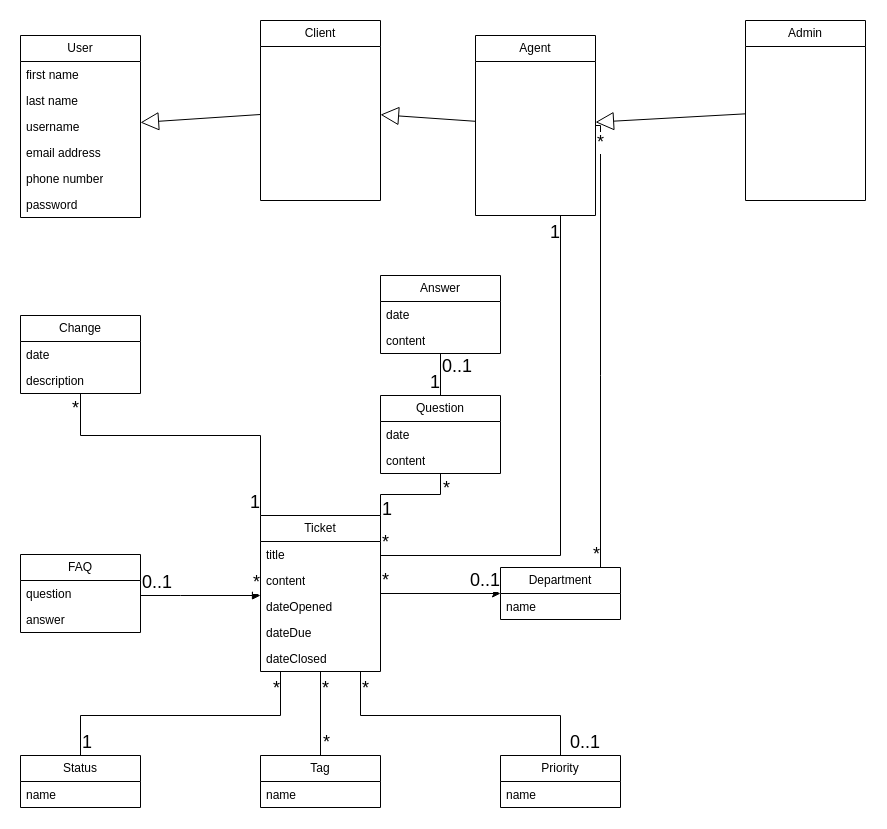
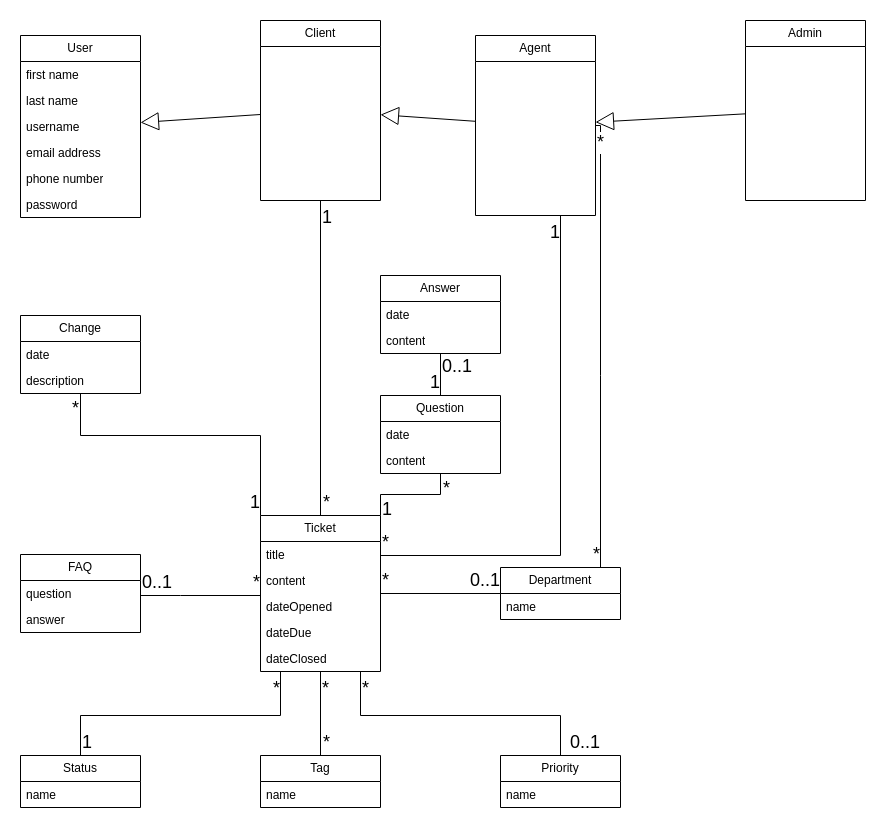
  <mxCell id="0" />
  <mxCell id="1" parent="0" />
  <mxCell id="2" value="Tag" style="swimlane;fontStyle=0;childLayout=stackLayout;horizontal=1;startSize=26;fillColor=none;horizontalStack=0;resizeParent=1;resizeParentMax=0;resizeLast=0;collapsible=1;marginBottom=0;whiteSpace=wrap;html=1;" parent="1" vertex="1"><mxGeometry x="260" y="755" width="120" height="52" as="geometry" /></mxCell>
  <mxCell id="3" value="name" style="text;strokeColor=none;fillColor=none;align=left;verticalAlign=top;spacingLeft=4;spacingRight=4;overflow=hidden;rotatable=0;points=[[0,0.5],[1,0.5]];portConstraint=eastwest;whiteSpace=wrap;html=1;" parent="2" vertex="1"><mxGeometry y="26" width="120" height="26" as="geometry" /></mxCell>
  <mxCell id="4" value="FAQ" style="swimlane;fontStyle=0;childLayout=stackLayout;horizontal=1;startSize=26;fillColor=none;horizontalStack=0;resizeParent=1;resizeParentMax=0;resizeLast=0;collapsible=1;marginBottom=0;whiteSpace=wrap;html=1;" parent="1" vertex="1"><mxGeometry x="20" y="554" width="120" height="78" as="geometry" /></mxCell>
  <mxCell id="5" value="question" style="text;strokeColor=none;fillColor=none;align=left;verticalAlign=top;spacingLeft=4;spacingRight=4;overflow=hidden;rotatable=0;points=[[0,0.5],[1,0.5]];portConstraint=eastwest;whiteSpace=wrap;html=1;" parent="4" vertex="1"><mxGeometry y="26" width="120" height="26" as="geometry" /></mxCell>
  <mxCell id="6" value="answer" style="text;strokeColor=none;fillColor=none;align=left;verticalAlign=top;spacingLeft=4;spacingRight=4;overflow=hidden;rotatable=0;points=[[0,0.5],[1,0.5]];portConstraint=eastwest;whiteSpace=wrap;html=1;" parent="4" vertex="1"><mxGeometry y="52" width="120" height="26" as="geometry" /></mxCell>
  <mxCell id="7" value="Department" style="swimlane;fontStyle=0;childLayout=stackLayout;horizontal=1;startSize=26;fillColor=none;horizontalStack=0;resizeParent=1;resizeParentMax=0;resizeLast=0;collapsible=1;marginBottom=0;whiteSpace=wrap;html=1;" parent="1" vertex="1"><mxGeometry x="500" y="567" width="120" height="52" as="geometry" /></mxCell>
  <mxCell id="8" value="name" style="text;strokeColor=none;fillColor=none;align=left;verticalAlign=top;spacingLeft=4;spacingRight=4;overflow=hidden;rotatable=0;points=[[0,0.5],[1,0.5]];portConstraint=eastwest;whiteSpace=wrap;html=1;" parent="7" vertex="1"><mxGeometry y="26" width="120" height="26" as="geometry" /></mxCell>
  <mxCell id="9" value="Ticket" style="swimlane;fontStyle=0;childLayout=stackLayout;horizontal=1;startSize=26;fillColor=none;horizontalStack=0;resizeParent=1;resizeParentMax=0;resizeLast=0;collapsible=1;marginBottom=0;whiteSpace=wrap;html=1;" parent="1" vertex="1"><mxGeometry x="260" y="515" width="120" height="156" as="geometry" /></mxCell>
  <mxCell id="10" value="title" style="text;strokeColor=none;fillColor=none;align=left;verticalAlign=top;spacingLeft=4;spacingRight=4;overflow=hidden;rotatable=0;points=[[0,0.5],[1,0.5]];portConstraint=eastwest;whiteSpace=wrap;html=1;" parent="9" vertex="1"><mxGeometry y="26" width="120" height="26" as="geometry" /></mxCell>
  <mxCell id="11" value="content" style="text;strokeColor=none;fillColor=none;align=left;verticalAlign=top;spacingLeft=4;spacingRight=4;overflow=hidden;rotatable=0;points=[[0,0.5],[1,0.5]];portConstraint=eastwest;whiteSpace=wrap;html=1;" parent="9" vertex="1"><mxGeometry y="52" width="120" height="26" as="geometry" /></mxCell>
  <mxCell id="12" value="dateOpened" style="text;strokeColor=none;fillColor=none;align=left;verticalAlign=top;spacingLeft=4;spacingRight=4;overflow=hidden;rotatable=0;points=[[0,0.5],[1,0.5]];portConstraint=eastwest;whiteSpace=wrap;html=1;" parent="9" vertex="1"><mxGeometry y="78" width="120" height="26" as="geometry" /></mxCell>
  <mxCell id="13" value="dateDue" style="text;strokeColor=none;fillColor=none;align=left;verticalAlign=top;spacingLeft=4;spacingRight=4;overflow=hidden;rotatable=0;points=[[0,0.5],[1,0.5]];portConstraint=eastwest;whiteSpace=wrap;html=1;" vertex="1" parent="9"><mxGeometry y="104" width="120" height="26" as="geometry" /></mxCell>
  <mxCell id="14" value="dateClosed" style="text;strokeColor=none;fillColor=none;align=left;verticalAlign=top;spacingLeft=4;spacingRight=4;overflow=hidden;rotatable=0;points=[[0,0.5],[1,0.5]];portConstraint=eastwest;whiteSpace=wrap;html=1;" parent="9" vertex="1"><mxGeometry y="130" width="120" height="26" as="geometry" /></mxCell>
  <mxCell id="15" value="User" style="swimlane;fontStyle=0;childLayout=stackLayout;horizontal=1;startSize=26;fillColor=none;horizontalStack=0;resizeParent=1;resizeParentMax=0;resizeLast=0;collapsible=1;marginBottom=0;whiteSpace=wrap;html=1;" parent="1" vertex="1"><mxGeometry x="20" y="35" width="120" height="182" as="geometry" /></mxCell>
  <mxCell id="16" value="first name" style="text;strokeColor=none;fillColor=none;align=left;verticalAlign=top;spacingLeft=4;spacingRight=4;overflow=hidden;rotatable=0;points=[[0,0.5],[1,0.5]];portConstraint=eastwest;whiteSpace=wrap;html=1;" parent="15" vertex="1"><mxGeometry y="26" width="120" height="26" as="geometry" /></mxCell>
  <mxCell id="17" value="last name" style="text;strokeColor=none;fillColor=none;align=left;verticalAlign=top;spacingLeft=4;spacingRight=4;overflow=hidden;rotatable=0;points=[[0,0.5],[1,0.5]];portConstraint=eastwest;whiteSpace=wrap;html=1;" parent="15" vertex="1"><mxGeometry y="52" width="120" height="26" as="geometry" /></mxCell>
  <mxCell id="18" value="username" style="text;strokeColor=none;fillColor=none;align=left;verticalAlign=top;spacingLeft=4;spacingRight=4;overflow=hidden;rotatable=0;points=[[0,0.5],[1,0.5]];portConstraint=eastwest;whiteSpace=wrap;html=1;" parent="15" vertex="1"><mxGeometry y="78" width="120" height="26" as="geometry" /></mxCell>
  <mxCell id="19" value="email address" style="text;strokeColor=none;fillColor=none;align=left;verticalAlign=top;spacingLeft=4;spacingRight=4;overflow=hidden;rotatable=0;points=[[0,0.5],[1,0.5]];portConstraint=eastwest;whiteSpace=wrap;html=1;" parent="15" vertex="1"><mxGeometry y="104" width="120" height="26" as="geometry" /></mxCell>
  <mxCell id="20" value="phone number" style="text;strokeColor=none;fillColor=none;align=left;verticalAlign=top;spacingLeft=4;spacingRight=4;overflow=hidden;rotatable=0;points=[[0,0.5],[1,0.5]];portConstraint=eastwest;whiteSpace=wrap;html=1;" vertex="1" parent="15"><mxGeometry y="130" width="120" height="26" as="geometry" /></mxCell>
  <mxCell id="21" value="password" style="text;strokeColor=none;fillColor=none;align=left;verticalAlign=top;spacingLeft=4;spacingRight=4;overflow=hidden;rotatable=0;points=[[0,0.5],[1,0.5]];portConstraint=eastwest;whiteSpace=wrap;html=1;" parent="15" vertex="1"><mxGeometry y="156" width="120" height="26" as="geometry" /></mxCell>
  <mxCell id="22" value="Client" style="swimlane;fontStyle=0;childLayout=stackLayout;horizontal=1;startSize=26;fillColor=none;horizontalStack=0;resizeParent=1;resizeParentMax=0;resizeLast=0;collapsible=1;marginBottom=0;whiteSpace=wrap;html=1;" parent="1" vertex="1"><mxGeometry x="260" y="20" width="120" height="180" as="geometry" /></mxCell>
  <mxCell id="23" value="Admin" style="swimlane;fontStyle=0;childLayout=stackLayout;horizontal=1;startSize=26;fillColor=none;horizontalStack=0;resizeParent=1;resizeParentMax=0;resizeLast=0;collapsible=1;marginBottom=0;whiteSpace=wrap;html=1;" parent="1" vertex="1"><mxGeometry x="745" y="20" width="120" height="180" as="geometry" /></mxCell>
  <mxCell id="24" value="Agent" style="swimlane;fontStyle=0;childLayout=stackLayout;horizontal=1;startSize=26;fillColor=none;horizontalStack=0;resizeParent=1;resizeParentMax=0;resizeLast=0;collapsible=1;marginBottom=0;whiteSpace=wrap;html=1;" parent="1" vertex="1"><mxGeometry x="475" y="35" width="120" height="180" as="geometry" /></mxCell>
  <mxCell id="25" value="" style="endArrow=block;endSize=16;endFill=0;html=1;rounded=0;" parent="1" source="22" target="15" edge="1"><mxGeometry width="160" relative="1" as="geometry"><mxPoint x="370" y="245" as="sourcePoint" /><mxPoint x="530" y="245" as="targetPoint" /></mxGeometry></mxCell>
  <mxCell id="26" value="" style="endArrow=block;endSize=16;endFill=0;html=1;rounded=0;" parent="1" source="24" target="22" edge="1"><mxGeometry width="160" relative="1" as="geometry"><mxPoint x="370" y="245" as="sourcePoint" /><mxPoint x="530" y="245" as="targetPoint" /></mxGeometry></mxCell>
  <mxCell id="27" value="" style="endArrow=block;endSize=16;endFill=0;html=1;rounded=0;" parent="1" source="23" target="24" edge="1"><mxGeometry width="160" relative="1" as="geometry"><mxPoint x="370" y="245" as="sourcePoint" /><mxPoint x="530" y="245" as="targetPoint" /></mxGeometry></mxCell>
+ <mxCell id="28" value="" style="endArrow=none;html=1;edgeStyle=orthogonalEdgeStyle;rounded=0;" parent="1" source="22" target="9" edge="1"><mxGeometry relative="1" as="geometry"><mxPoint x="370" y="395" as="sourcePoint" /><mxPoint x="530" y="395" as="targetPoint" /></mxGeometry></mxCell>
+ <mxCell id="29" value="&lt;font style=&quot;font-size: 18px;&quot;&gt;1&lt;/font&gt;" style="edgeLabel;resizable=0;html=1;align=left;verticalAlign=bottom;" parent="28" connectable="0" vertex="1"><mxGeometry x="-1" relative="1" as="geometry"><mxPoint y="30" as="offset" /></mxGeometry></mxCell>
+ <mxCell id="30" value="&lt;font style=&quot;font-size: 18px;&quot;&gt;*&lt;/font&gt;" style="edgeLabel;resizable=0;html=1;align=right;verticalAlign=bottom;" parent="28" connectable="0" vertex="1"><mxGeometry x="1" relative="1" as="geometry"><mxPoint x="10" as="offset" /></mxGeometry></mxCell>
  <mxCell id="31" value="Question" style="swimlane;fontStyle=0;childLayout=stackLayout;horizontal=1;startSize=26;fillColor=none;horizontalStack=0;resizeParent=1;resizeParentMax=0;resizeLast=0;collapsible=1;marginBottom=0;whiteSpace=wrap;html=1;" parent="1" vertex="1"><mxGeometry x="380" y="395" width="120" height="78" as="geometry" /></mxCell>
  <mxCell id="32" value="date" style="text;strokeColor=none;fillColor=none;align=left;verticalAlign=top;spacingLeft=4;spacingRight=4;overflow=hidden;rotatable=0;points=[[0,0.5],[1,0.5]];portConstraint=eastwest;whiteSpace=wrap;html=1;" parent="31" vertex="1"><mxGeometry y="26" width="120" height="26" as="geometry" /></mxCell>
  <mxCell id="33" value="content" style="text;strokeColor=none;fillColor=none;align=left;verticalAlign=top;spacingLeft=4;spacingRight=4;overflow=hidden;rotatable=0;points=[[0,0.5],[1,0.5]];portConstraint=eastwest;whiteSpace=wrap;html=1;" parent="31" vertex="1"><mxGeometry y="52" width="120" height="26" as="geometry" /></mxCell>
  <mxCell id="34" value="" style="endArrow=none;html=1;edgeStyle=orthogonalEdgeStyle;rounded=0;" parent="1" source="9" target="2" edge="1"><mxGeometry relative="1" as="geometry"><mxPoint x="420" y="615" as="sourcePoint" /><mxPoint x="580" y="615" as="targetPoint" /></mxGeometry></mxCell>
  <mxCell id="35" value="&lt;font style=&quot;font-size: 18px;&quot;&gt;*&lt;/font&gt;" style="edgeLabel;resizable=0;html=1;align=left;verticalAlign=bottom;" parent="34" connectable="0" vertex="1"><mxGeometry x="-1" relative="1" as="geometry"><mxPoint y="30" as="offset" /></mxGeometry></mxCell>
  <mxCell id="36" value="&lt;font style=&quot;font-size: 18px;&quot;&gt;*&lt;/font&gt;" style="edgeLabel;resizable=0;html=1;align=right;verticalAlign=bottom;" parent="34" connectable="0" vertex="1"><mxGeometry x="1" relative="1" as="geometry"><mxPoint x="10" as="offset" /></mxGeometry></mxCell>
  <mxCell id="37" value="Priority" style="swimlane;fontStyle=0;childLayout=stackLayout;horizontal=1;startSize=26;fillColor=none;horizontalStack=0;resizeParent=1;resizeParentMax=0;resizeLast=0;collapsible=1;marginBottom=0;whiteSpace=wrap;html=1;" parent="1" vertex="1"><mxGeometry x="500" y="755" width="120" height="52" as="geometry" /></mxCell>
  <mxCell id="38" value="name" style="text;strokeColor=none;fillColor=none;align=left;verticalAlign=top;spacingLeft=4;spacingRight=4;overflow=hidden;rotatable=0;points=[[0,0.5],[1,0.5]];portConstraint=eastwest;whiteSpace=wrap;html=1;" parent="37" vertex="1"><mxGeometry y="26" width="120" height="26" as="geometry" /></mxCell>
  <mxCell id="39" value="Status" style="swimlane;fontStyle=0;childLayout=stackLayout;horizontal=1;startSize=26;fillColor=none;horizontalStack=0;resizeParent=1;resizeParentMax=0;resizeLast=0;collapsible=1;marginBottom=0;whiteSpace=wrap;html=1;" parent="1" vertex="1"><mxGeometry x="20" y="755" width="120" height="52" as="geometry" /></mxCell>
  <mxCell id="40" value="name" style="text;strokeColor=none;fillColor=none;align=left;verticalAlign=top;spacingLeft=4;spacingRight=4;overflow=hidden;rotatable=0;points=[[0,0.5],[1,0.5]];portConstraint=eastwest;whiteSpace=wrap;html=1;" parent="39" vertex="1"><mxGeometry y="26" width="120" height="26" as="geometry" /></mxCell>
  <mxCell id="41" value="" style="endArrow=none;html=1;edgeStyle=orthogonalEdgeStyle;rounded=0;" parent="1" source="39" target="9" edge="1"><mxGeometry relative="1" as="geometry"><mxPoint x="420" y="515" as="sourcePoint" /><mxPoint x="580" y="515" as="targetPoint" /><Array as="points"><mxPoint x="80" y="715" /><mxPoint x="280" y="715" /></Array></mxGeometry></mxCell>
  <mxCell id="42" value="&lt;font style=&quot;font-size: 18px;&quot;&gt;1&lt;/font&gt;" style="edgeLabel;resizable=0;html=1;align=left;verticalAlign=bottom;" parent="41" connectable="0" vertex="1"><mxGeometry x="-1" relative="1" as="geometry" /></mxCell>
  <mxCell id="43" value="&lt;font style=&quot;font-size: 18px;&quot;&gt;*&lt;/font&gt;" style="edgeLabel;resizable=0;html=1;align=right;verticalAlign=bottom;" parent="41" connectable="0" vertex="1"><mxGeometry x="1" relative="1" as="geometry"><mxPoint y="30" as="offset" /></mxGeometry></mxCell>
  <mxCell id="44" value="" style="endArrow=none;html=1;edgeStyle=orthogonalEdgeStyle;rounded=0;" parent="1" source="9" target="37" edge="1"><mxGeometry relative="1" as="geometry"><mxPoint x="420" y="555" as="sourcePoint" /><mxPoint x="580" y="555" as="targetPoint" /><Array as="points"><mxPoint x="360" y="715" /><mxPoint x="560" y="715" /></Array></mxGeometry></mxCell>
  <mxCell id="45" value="&lt;font style=&quot;font-size: 18px;&quot;&gt;*&lt;/font&gt;" style="edgeLabel;resizable=0;html=1;align=left;verticalAlign=bottom;" parent="44" connectable="0" vertex="1"><mxGeometry x="-1" relative="1" as="geometry"><mxPoint y="30" as="offset" /></mxGeometry></mxCell>
  <mxCell id="46" value="&lt;font style=&quot;font-size: 18px;&quot;&gt;0..1&lt;/font&gt;" style="edgeLabel;resizable=0;html=1;align=right;verticalAlign=bottom;" parent="44" connectable="0" vertex="1"><mxGeometry x="1" relative="1" as="geometry"><mxPoint x="40" as="offset" /></mxGeometry></mxCell>
  <mxCell id="47" value="Change" style="swimlane;fontStyle=0;childLayout=stackLayout;horizontal=1;startSize=26;fillColor=none;horizontalStack=0;resizeParent=1;resizeParentMax=0;resizeLast=0;collapsible=1;marginBottom=0;whiteSpace=wrap;html=1;" vertex="1" parent="1"><mxGeometry x="20" y="315" width="120" height="78" as="geometry" /></mxCell>
  <mxCell id="48" value="date" style="text;strokeColor=none;fillColor=none;align=left;verticalAlign=top;spacingLeft=4;spacingRight=4;overflow=hidden;rotatable=0;points=[[0,0.5],[1,0.5]];portConstraint=eastwest;whiteSpace=wrap;html=1;" vertex="1" parent="47"><mxGeometry y="26" width="120" height="26" as="geometry" /></mxCell>
  <mxCell id="49" value="description" style="text;strokeColor=none;fillColor=none;align=left;verticalAlign=top;spacingLeft=4;spacingRight=4;overflow=hidden;rotatable=0;points=[[0,0.5],[1,0.5]];portConstraint=eastwest;whiteSpace=wrap;html=1;" vertex="1" parent="47"><mxGeometry y="52" width="120" height="26" as="geometry" /></mxCell>
  <mxCell id="50" value="Answer" style="swimlane;fontStyle=0;childLayout=stackLayout;horizontal=1;startSize=26;fillColor=none;horizontalStack=0;resizeParent=1;resizeParentMax=0;resizeLast=0;collapsible=1;marginBottom=0;whiteSpace=wrap;html=1;" vertex="1" parent="1"><mxGeometry x="380" y="275" width="120" height="78" as="geometry" /></mxCell>
  <mxCell id="51" value="date" style="text;strokeColor=none;fillColor=none;align=left;verticalAlign=top;spacingLeft=4;spacingRight=4;overflow=hidden;rotatable=0;points=[[0,0.5],[1,0.5]];portConstraint=eastwest;whiteSpace=wrap;html=1;" vertex="1" parent="50"><mxGeometry y="26" width="120" height="26" as="geometry" /></mxCell>
  <mxCell id="52" value="content" style="text;strokeColor=none;fillColor=none;align=left;verticalAlign=top;spacingLeft=4;spacingRight=4;overflow=hidden;rotatable=0;points=[[0,0.5],[1,0.5]];portConstraint=eastwest;whiteSpace=wrap;html=1;" vertex="1" parent="50"><mxGeometry y="52" width="120" height="26" as="geometry" /></mxCell>
  <mxCell id="53" value="" style="endArrow=none;html=1;edgeStyle=orthogonalEdgeStyle;rounded=0;" edge="1" parent="1" source="47" target="9"><mxGeometry relative="1" as="geometry"><mxPoint x="370" y="615" as="sourcePoint" /><mxPoint x="530" y="615" as="targetPoint" /><Array as="points"><mxPoint x="80" y="435" /><mxPoint x="260" y="435" /></Array></mxGeometry></mxCell>
  <mxCell id="54" value="&lt;font style=&quot;font-size: 18px;&quot;&gt;*&lt;/font&gt;" style="edgeLabel;resizable=0;html=1;align=left;verticalAlign=bottom;" connectable="0" vertex="1" parent="53"><mxGeometry x="-1" relative="1" as="geometry"><mxPoint x="-10" y="28" as="offset" /></mxGeometry></mxCell>
  <mxCell id="55" value="&lt;font style=&quot;font-size: 18px;&quot;&gt;1&lt;/font&gt;" style="edgeLabel;resizable=0;html=1;align=right;verticalAlign=bottom;" connectable="0" vertex="1" parent="53"><mxGeometry x="1" relative="1" as="geometry" /></mxCell>
- <mxCell id="56" value="" style="endArrow=classic;html=1;edgeStyle=orthogonalEdgeStyle;rounded=0;" edge="1" parent="1" source="9" target="7"><mxGeometry relative="1" as="geometry"><mxPoint x="370" y="595" as="sourcePoint" /><mxPoint x="530" y="595" as="targetPoint" /></mxGeometry></mxCell>
+ <mxCell id="56" value="" style="endArrow=none;html=1;edgeStyle=orthogonalEdgeStyle;rounded=0;" edge="1" parent="1" source="9" target="7"><mxGeometry relative="1" as="geometry"><mxPoint x="370" y="595" as="sourcePoint" /><mxPoint x="530" y="595" as="targetPoint" /></mxGeometry></mxCell>
  <mxCell id="57" value="&lt;span style=&quot;font-size: 18px;&quot;&gt;*&lt;/span&gt;" style="edgeLabel;resizable=0;html=1;align=left;verticalAlign=bottom;" connectable="0" vertex="1" parent="56"><mxGeometry x="-1" relative="1" as="geometry" /></mxCell>
  <mxCell id="58" value="&lt;font style=&quot;font-size: 18px;&quot;&gt;0..1&lt;/font&gt;" style="edgeLabel;resizable=0;html=1;align=right;verticalAlign=bottom;" connectable="0" vertex="1" parent="56"><mxGeometry x="1" relative="1" as="geometry" /></mxCell>
- <mxCell id="59" value="" style="endArrow=block;html=1;edgeStyle=orthogonalEdgeStyle;rounded=0;" edge="1" parent="1" source="4" target="9"><mxGeometry relative="1" as="geometry"><mxPoint x="370" y="575" as="sourcePoint" /><mxPoint x="530" y="575" as="targetPoint" /><Array as="points"><mxPoint x="180" y="595" /><mxPoint x="180" y="595" /></Array></mxGeometry></mxCell>
+ <mxCell id="59" value="" style="endArrow=none;html=1;edgeStyle=orthogonalEdgeStyle;rounded=0;" edge="1" parent="1" source="4" target="9"><mxGeometry relative="1" as="geometry"><mxPoint x="370" y="575" as="sourcePoint" /><mxPoint x="530" y="575" as="targetPoint" /><Array as="points"><mxPoint x="180" y="595" /><mxPoint x="180" y="595" /></Array></mxGeometry></mxCell>
  <mxCell id="60" value="&lt;font style=&quot;font-size: 18px;&quot;&gt;0..1&lt;/font&gt;" style="edgeLabel;resizable=0;html=1;align=left;verticalAlign=bottom;" connectable="0" vertex="1" parent="59"><mxGeometry x="-1" relative="1" as="geometry"><mxPoint as="offset" /></mxGeometry></mxCell>
  <mxCell id="61" value="&lt;span style=&quot;font-size: 18px;&quot;&gt;*&lt;/span&gt;" style="edgeLabel;resizable=0;html=1;align=right;verticalAlign=bottom;" connectable="0" vertex="1" parent="59"><mxGeometry x="1" relative="1" as="geometry" /></mxCell>
  <mxCell id="62" value="" style="endArrow=none;html=1;edgeStyle=orthogonalEdgeStyle;rounded=0;" edge="1" parent="1" source="24" target="7"><mxGeometry relative="1" as="geometry"><mxPoint x="370" y="565" as="sourcePoint" /><mxPoint x="530" y="565" as="targetPoint" /><Array as="points"><mxPoint x="600" y="375" /><mxPoint x="600" y="375" /></Array></mxGeometry></mxCell>
  <mxCell id="63" value="&lt;font style=&quot;font-size: 18px;&quot;&gt;*&lt;/font&gt;" style="edgeLabel;resizable=0;html=1;align=left;verticalAlign=bottom;" connectable="0" vertex="1" parent="62"><mxGeometry x="-1" relative="1" as="geometry"><mxPoint y="30" as="offset" /></mxGeometry></mxCell>
  <mxCell id="64" value="&lt;font style=&quot;font-size: 18px;&quot;&gt;*&lt;/font&gt;" style="edgeLabel;resizable=0;html=1;align=right;verticalAlign=bottom;" connectable="0" vertex="1" parent="62"><mxGeometry x="1" relative="1" as="geometry" /></mxCell>
  <mxCell id="65" value="" style="endArrow=none;html=1;edgeStyle=orthogonalEdgeStyle;rounded=0;" edge="1" parent="1" source="9" target="24"><mxGeometry relative="1" as="geometry"><mxPoint x="370" y="445" as="sourcePoint" /><mxPoint x="530" y="445" as="targetPoint" /><Array as="points"><mxPoint x="560" y="555" /></Array></mxGeometry></mxCell>
  <mxCell id="66" value="&lt;font style=&quot;font-size: 18px;&quot;&gt;*&lt;br&gt;&lt;/font&gt;" style="edgeLabel;resizable=0;html=1;align=left;verticalAlign=bottom;" connectable="0" vertex="1" parent="65"><mxGeometry x="-1" relative="1" as="geometry" /></mxCell>
  <mxCell id="67" value="&lt;font style=&quot;font-size: 18px;&quot;&gt;1&lt;/font&gt;" style="edgeLabel;resizable=0;html=1;align=right;verticalAlign=bottom;" connectable="0" vertex="1" parent="65"><mxGeometry x="1" relative="1" as="geometry"><mxPoint y="30" as="offset" /></mxGeometry></mxCell>
  <mxCell id="68" value="" style="endArrow=none;html=1;edgeStyle=orthogonalEdgeStyle;rounded=0;" edge="1" parent="1" source="9" target="31"><mxGeometry relative="1" as="geometry"><mxPoint x="370" y="425" as="sourcePoint" /><mxPoint x="530" y="425" as="targetPoint" /><Array as="points"><mxPoint x="380" y="494" /><mxPoint x="440" y="494" /></Array></mxGeometry></mxCell>
  <mxCell id="69" value="&lt;font style=&quot;font-size: 18px;&quot;&gt;1&lt;/font&gt;" style="edgeLabel;resizable=0;html=1;align=left;verticalAlign=bottom;" connectable="0" vertex="1" parent="68"><mxGeometry x="-1" relative="1" as="geometry"><mxPoint y="7" as="offset" /></mxGeometry></mxCell>
  <mxCell id="70" value="&lt;font style=&quot;font-size: 18px;&quot;&gt;*&lt;/font&gt;" style="edgeLabel;resizable=0;html=1;align=right;verticalAlign=bottom;" connectable="0" vertex="1" parent="68"><mxGeometry x="1" relative="1" as="geometry"><mxPoint x="10" y="28" as="offset" /></mxGeometry></mxCell>
  <mxCell id="71" value="" style="endArrow=none;html=1;edgeStyle=orthogonalEdgeStyle;rounded=0;" edge="1" parent="1" source="50" target="31"><mxGeometry relative="1" as="geometry"><mxPoint x="370" y="425" as="sourcePoint" /><mxPoint x="530" y="425" as="targetPoint" /></mxGeometry></mxCell>
  <mxCell id="72" value="&lt;font style=&quot;font-size: 18px;&quot;&gt;0..1&lt;/font&gt;" style="edgeLabel;resizable=0;html=1;align=left;verticalAlign=bottom;" connectable="0" vertex="1" parent="71"><mxGeometry x="-1" relative="1" as="geometry"><mxPoint y="26" as="offset" /></mxGeometry></mxCell>
  <mxCell id="73" value="&lt;font style=&quot;font-size: 18px;&quot;&gt;1&lt;/font&gt;" style="edgeLabel;resizable=0;html=1;align=right;verticalAlign=bottom;" connectable="0" vertex="1" parent="71"><mxGeometry x="1" relative="1" as="geometry" /></mxCell>
